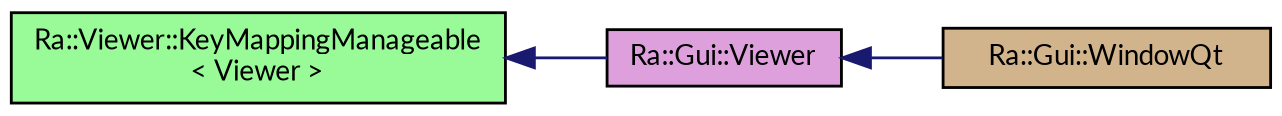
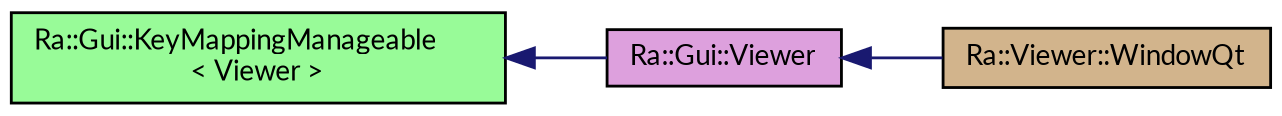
  digraph {
    fontname=Lato
    rankdir=LR
    node [color=black fontname=Lato fontsize=10 shape=record style=filled]
    edge [color=midnightblue dir=back fontname=Lato fontsize=10 labelfontname=Helvetica labelfontsize=10 style=solid]
-   n1 [fillcolor=palegreen height=0.2 label="Ra::Viewer::KeyMappingManageable\l\< Viewer \>" width=0.4]
+   n1 [fillcolor=palegreen height=0.2 label="Ra::Gui::KeyMappingManageable\l\< Viewer \>" width=0.4]
    n2 [fillcolor=plum height=0.2 label="Ra::Gui::Viewer" width=0.4]
-   n3 [fillcolor=tan height=0.2 label="Ra::Gui::WindowQt" width=0.4]
+   n3 [fillcolor=tan height=0.2 label="Ra::Viewer::WindowQt" width=0.4]
    n1 -> n2
    n2 -> n3
  }
